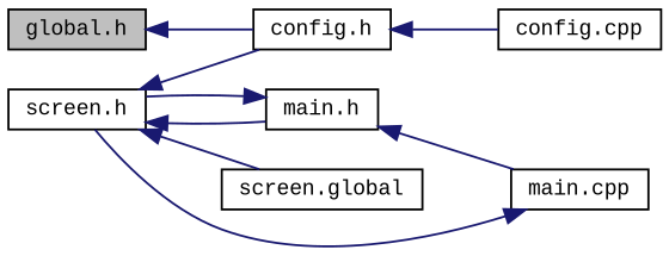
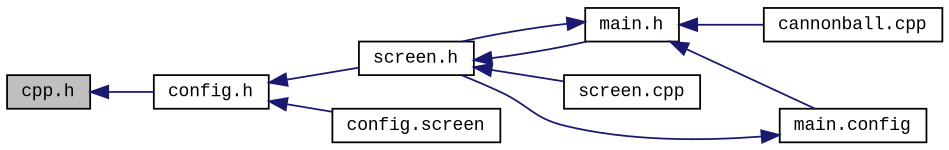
  digraph {
    fontname="Liberation Mono"
    rankdir=LR
    node [color=black fillcolor=white fontname="Liberation Mono" fontsize=10 shape=record style=filled]
    edge [color=midnightblue dir=back fontname="Liberation Mono" fontsize=10 labelfontname=Helvetica labelfontsize=10 style=solid]
-   n1 [fillcolor=grey75 fontcolor=black height=0.2 label="global.h" width=0.4]
+   n1 [fillcolor=grey75 fontcolor=black height=0.2 label="cpp.h" width=0.4]
    n2 [height=0.2 label="config.h" width=0.4]
    n3 [height=0.2 label="screen.h" width=0.4]
-   n4 [height=0.2 label="config.cpp" width=0.4]
+   n4 [height=0.2 label="config.screen" width=0.4]
    n5 [height=0.2 label="main.h" width=0.4]
-   n6 [height=0.2 label="screen.global" width=0.4]
-   n7 [height=0.2 label="main.cpp" width=0.4]
+   n6 [height=0.2 label="screen.cpp" width=0.4]
+   n7 [height=0.2 label="main.config" width=0.4]
+   n8 [height=0.2 label="cannonball.cpp" width=0.4]
    n1 -> n2
-   n3 -> n2
+   n2 -> n3
    n2 -> n4
    n3 -> n5
    n3 -> n6
    n5 -> n3
    n5 -> n7
+   n5 -> n8
    n7 -> n3
  }
